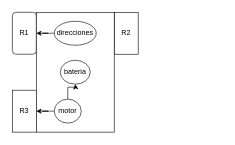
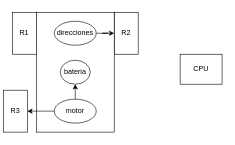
  <mxCell id="0" />
  <mxCell id="1" parent="0" />
- <mxCell id="2" value="R1" style="whiteSpace=wrap;html=1;rounded=1;" vertex="1" parent="1"><mxGeometry x="20" y="20" width="40" height="70" as="geometry" /></mxCell>
- <mxCell id="3" value="R3" style="rounded=0;whiteSpace=wrap;html=1;" vertex="1" parent="1"><mxGeometry x="20" y="150" width="40" height="70" as="geometry" /></mxCell>
+ <mxCell id="2" value="R1" style="rounded=0;whiteSpace=wrap;html=1;" vertex="1" parent="1"><mxGeometry x="20" y="20" width="40" height="70" as="geometry" /></mxCell>
+ <mxCell id="3" value="R3" style="rounded=0;whiteSpace=wrap;html=1;" vertex="1" parent="1"><mxGeometry x="5" y="150" width="40" height="70" as="geometry" /></mxCell>
  <mxCell id="4" value="R2" style="rounded=0;whiteSpace=wrap;html=1;" vertex="1" parent="1"><mxGeometry x="190" y="20" width="40" height="70" as="geometry" /></mxCell>
  <mxCell id="5" value="" style="rounded=0;whiteSpace=wrap;html=1;" vertex="1" parent="1"><mxGeometry x="60" y="20" width="130" height="200" as="geometry" /></mxCell>
- <mxCell id="7" value="" style="edgeStyle=orthogonalEdgeStyle;rounded=0;orthogonalLoop=1;jettySize=auto;html=1;" edge="1" parent="1" source="8" target="2"><mxGeometry relative="1" as="geometry" /></mxCell>
+ <mxCell id="6" value="" style="edgeStyle=orthogonalEdgeStyle;rounded=0;orthogonalLoop=1;jettySize=auto;html=1;" edge="1" parent="1" source="8" target="4"><mxGeometry relative="1" as="geometry" /></mxCell>
  <mxCell id="8" value="direcciones" style="ellipse;whiteSpace=wrap;html=1;" vertex="1" parent="1"><mxGeometry x="90" y="35" width="70" height="40" as="geometry" /></mxCell>
  <mxCell id="9" style="edgeStyle=orthogonalEdgeStyle;rounded=0;orthogonalLoop=1;jettySize=auto;html=1;exitX=0;exitY=0.5;exitDx=0;exitDy=0;" edge="1" parent="1" source="11" target="3"><mxGeometry relative="1" as="geometry" /></mxCell>
  <mxCell id="10" value="" style="edgeStyle=orthogonalEdgeStyle;rounded=0;orthogonalLoop=1;jettySize=auto;html=1;" edge="1" parent="1" source="11"><mxGeometry relative="1" as="geometry"><mxPoint x="125" y="140" as="targetPoint" /></mxGeometry></mxCell>
- <mxCell id="11" value="motor" style="ellipse;whiteSpace=wrap;html=1;" vertex="1" parent="1"><mxGeometry x="90" y="165" width="45" height="40" as="geometry" /></mxCell>
+ <mxCell id="11" value="motor" style="ellipse;whiteSpace=wrap;html=1;" vertex="1" parent="1"><mxGeometry x="90" y="165" width="70" height="40" as="geometry" /></mxCell>
+ <mxCell id="12" value="CPU" style="rounded=0;whiteSpace=wrap;html=1;" vertex="1" parent="1"><mxGeometry x="300" y="90" width="70" height="50" as="geometry" /></mxCell>
  <mxCell id="13" value="bateria" style="ellipse;whiteSpace=wrap;html=1;" vertex="1" parent="1"><mxGeometry x="100" y="100" width="50" height="40" as="geometry" /></mxCell>
